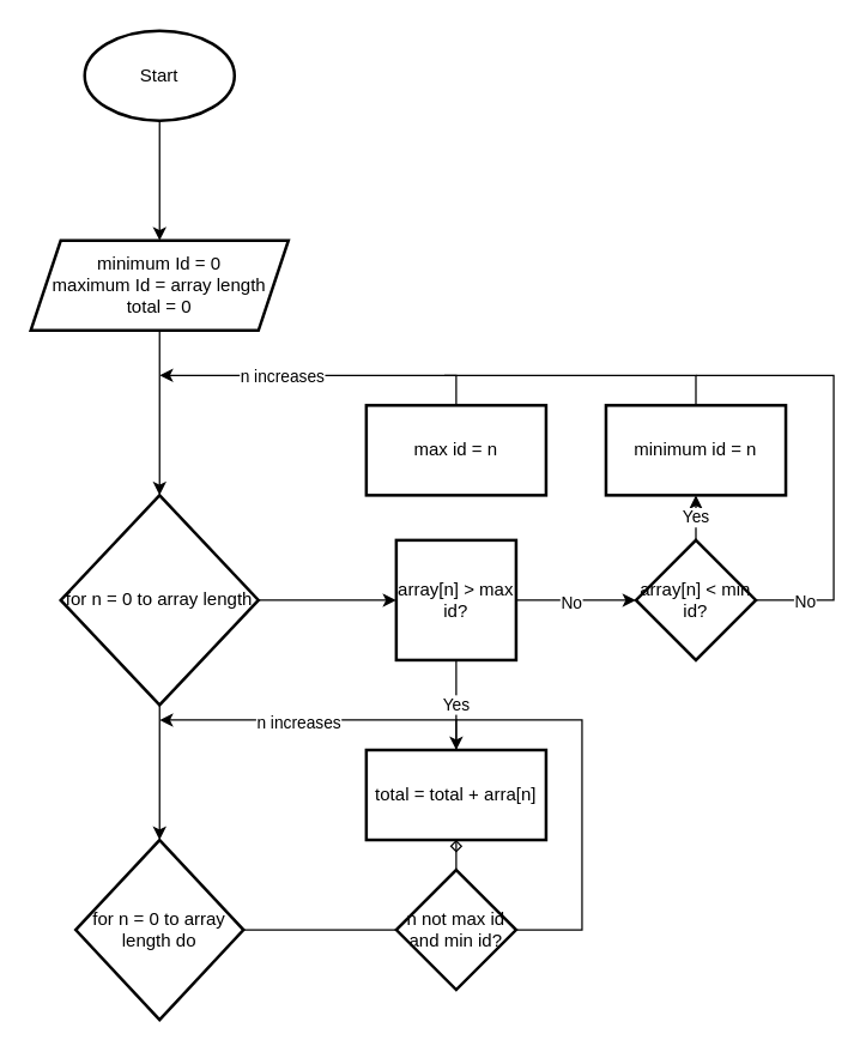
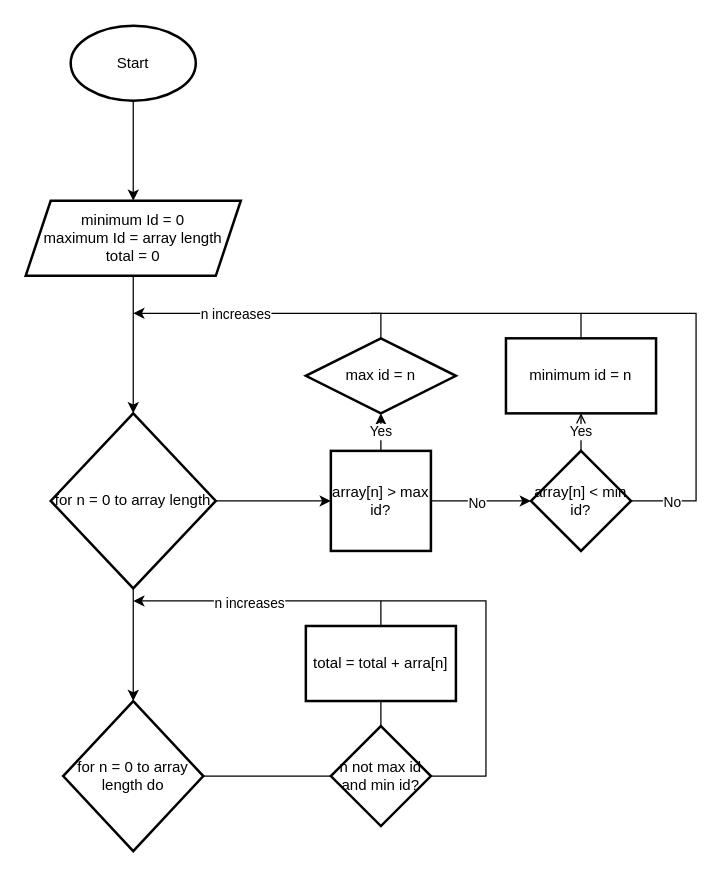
  <mxCell id="0" />
  <mxCell id="1" parent="0" />
  <mxCell id="2" value="" style="edgeStyle=orthogonalEdgeStyle;rounded=0;orthogonalLoop=1;jettySize=auto;html=1;" edge="1" parent="1" source="3" target="5"><mxGeometry relative="1" as="geometry" /></mxCell>
  <mxCell id="3" value="Start" style="strokeWidth=2;html=1;shape=mxgraph.flowchart.start_1;whiteSpace=wrap;" vertex="1" parent="1"><mxGeometry x="56" y="20" width="100" height="60" as="geometry" /></mxCell>
  <mxCell id="4" value="" style="edgeStyle=orthogonalEdgeStyle;rounded=0;orthogonalLoop=1;jettySize=auto;html=1;" edge="1" parent="1" source="5" target="8"><mxGeometry relative="1" as="geometry" /></mxCell>
  <mxCell id="5" value="minimum Id = 0&lt;br&gt;maximum Id = array length&lt;br&gt;total = 0" style="shape=parallelogram;perimeter=parallelogramPerimeter;whiteSpace=wrap;html=1;fixedSize=1;strokeWidth=2;" vertex="1" parent="1"><mxGeometry x="20" y="160" width="172" height="60" as="geometry" /></mxCell>
  <mxCell id="6" value="" style="edgeStyle=orthogonalEdgeStyle;rounded=0;orthogonalLoop=1;jettySize=auto;html=1;" edge="1" parent="1" source="8" target="12"><mxGeometry relative="1" as="geometry" /></mxCell>
  <mxCell id="7" value="" style="edgeStyle=orthogonalEdgeStyle;rounded=0;orthogonalLoop=1;jettySize=auto;html=1;endArrow=classic;endFill=1;strokeWidth=1;" edge="1" parent="1" source="8" target="23"><mxGeometry relative="1" as="geometry" /></mxCell>
  <mxCell id="8" value="for n = 0 to array length" style="rhombus;whiteSpace=wrap;html=1;strokeWidth=2;" vertex="1" parent="1"><mxGeometry x="40" y="330" width="132" height="140" as="geometry" /></mxCell>
  <mxCell id="9" value="" style="edgeStyle=orthogonalEdgeStyle;rounded=0;orthogonalLoop=1;jettySize=auto;html=1;" edge="1" parent="1" source="12" target="16"><mxGeometry relative="1" as="geometry" /></mxCell>
  <mxCell id="10" value="No" style="edgeLabel;html=1;align=center;verticalAlign=middle;resizable=0;points=[];" vertex="1" connectable="0" parent="9"><mxGeometry x="-0.1" y="-1" relative="1" as="geometry"><mxPoint as="offset" /></mxGeometry></mxCell>
- <mxCell id="11" value="Yes" style="edgeStyle=orthogonalEdgeStyle;rounded=0;orthogonalLoop=1;jettySize=auto;html=1;" edge="1" parent="1" source="12" target="29"><mxGeometry relative="1" as="geometry" /></mxCell>
+ <mxCell id="11" value="Yes" style="edgeStyle=orthogonalEdgeStyle;rounded=0;orthogonalLoop=1;jettySize=auto;html=1;" edge="1" parent="1" source="12" target="19"><mxGeometry relative="1" as="geometry" /></mxCell>
  <mxCell id="12" value="array[n] &amp;gt; max id?" style="whiteSpace=wrap;html=1;strokeWidth=2;rounded=0;" vertex="1" parent="1"><mxGeometry x="264" y="360" width="80" height="80" as="geometry" /></mxCell>
- <mxCell id="13" value="Yes" style="edgeStyle=orthogonalEdgeStyle;rounded=0;orthogonalLoop=1;jettySize=auto;html=1;" edge="1" parent="1" source="16" target="21"><mxGeometry relative="1" as="geometry" /></mxCell>
+ <mxCell id="13" value="Yes" style="edgeStyle=orthogonalEdgeStyle;rounded=0;orthogonalLoop=1;jettySize=auto;html=1;endArrow=open;" edge="1" parent="1" source="16" target="21"><mxGeometry relative="1" as="geometry" /></mxCell>
  <mxCell id="14" style="edgeStyle=orthogonalEdgeStyle;rounded=0;orthogonalLoop=1;jettySize=auto;html=1;exitX=1;exitY=0.5;exitDx=0;exitDy=0;endArrow=none;endFill=0;strokeWidth=1;" edge="1" parent="1" source="16"><mxGeometry relative="1" as="geometry"><mxPoint x="464" y="250" as="targetPoint" /><Array as="points"><mxPoint x="556" y="400" /><mxPoint x="556" y="250" /></Array></mxGeometry></mxCell>
  <mxCell id="15" value="No" style="edgeLabel;html=1;align=center;verticalAlign=middle;resizable=0;points=[];" vertex="1" connectable="0" parent="14"><mxGeometry x="-0.785" relative="1" as="geometry"><mxPoint as="offset" /></mxGeometry></mxCell>
  <mxCell id="16" value="array[n] &amp;lt; min id?" style="rhombus;whiteSpace=wrap;html=1;strokeWidth=2;" vertex="1" parent="1"><mxGeometry x="424" y="360" width="80" height="80" as="geometry" /></mxCell>
  <mxCell id="17" style="edgeStyle=orthogonalEdgeStyle;rounded=0;orthogonalLoop=1;jettySize=auto;html=1;exitX=0.5;exitY=0;exitDx=0;exitDy=0;endArrow=classic;endFill=1;strokeWidth=1;" edge="1" parent="1" source="19"><mxGeometry relative="1" as="geometry"><mxPoint x="106" y="250" as="targetPoint" /><Array as="points"><mxPoint x="304" y="250" /></Array></mxGeometry></mxCell>
  <mxCell id="18" value="n increases" style="edgeLabel;html=1;align=center;verticalAlign=middle;resizable=0;points=[];" vertex="1" connectable="0" parent="17"><mxGeometry x="0.254" y="1" relative="1" as="geometry"><mxPoint y="-1" as="offset" /></mxGeometry></mxCell>
- <mxCell id="19" value="max id = n" style="whiteSpace=wrap;html=1;strokeWidth=2;" vertex="1" parent="1"><mxGeometry x="244" y="270" width="120" height="60" as="geometry" /></mxCell>
+ <mxCell id="19" value="max id = n" style="rhombus;whiteSpace=wrap;html=1;strokeWidth=2;" vertex="1" parent="1"><mxGeometry x="244" y="270" width="120" height="60" as="geometry" /></mxCell>
  <mxCell id="20" style="edgeStyle=orthogonalEdgeStyle;rounded=0;orthogonalLoop=1;jettySize=auto;html=1;exitX=0.5;exitY=0;exitDx=0;exitDy=0;endArrow=none;endFill=0;" edge="1" parent="1" source="21"><mxGeometry relative="1" as="geometry"><mxPoint x="296" y="250" as="targetPoint" /><Array as="points"><mxPoint x="464" y="250" /></Array></mxGeometry></mxCell>
  <mxCell id="21" value="minimum id = n" style="whiteSpace=wrap;html=1;strokeWidth=2;" vertex="1" parent="1"><mxGeometry x="404" y="270" width="120" height="60" as="geometry" /></mxCell>
  <mxCell id="22" value="" style="edgeStyle=orthogonalEdgeStyle;rounded=0;orthogonalLoop=1;jettySize=auto;html=1;endArrow=none;endFill=0;strokeWidth=1;" edge="1" parent="1" source="23" target="26"><mxGeometry relative="1" as="geometry" /></mxCell>
  <mxCell id="23" value="for n = 0 to array length do" style="rhombus;whiteSpace=wrap;html=1;strokeWidth=2;" vertex="1" parent="1"><mxGeometry x="50" y="560" width="112" height="120" as="geometry" /></mxCell>
- <mxCell id="24" value="" style="edgeStyle=orthogonalEdgeStyle;rounded=0;orthogonalLoop=1;jettySize=auto;html=1;endArrow=diamond;endFill=0;strokeWidth=1;" edge="1" parent="1" source="26" target="29"><mxGeometry relative="1" as="geometry" /></mxCell>
+ <mxCell id="24" value="" style="edgeStyle=orthogonalEdgeStyle;rounded=0;orthogonalLoop=1;jettySize=auto;html=1;endArrow=none;endFill=0;strokeWidth=1;" edge="1" parent="1" source="26" target="29"><mxGeometry relative="1" as="geometry" /></mxCell>
  <mxCell id="25" style="edgeStyle=orthogonalEdgeStyle;rounded=0;orthogonalLoop=1;jettySize=auto;html=1;exitX=1;exitY=0.5;exitDx=0;exitDy=0;endArrow=none;endFill=0;strokeWidth=1;" edge="1" parent="1" source="26"><mxGeometry relative="1" as="geometry"><mxPoint x="304" y="480" as="targetPoint" /><Array as="points"><mxPoint x="388" y="620" /><mxPoint x="388" y="480" /></Array></mxGeometry></mxCell>
  <mxCell id="26" value="n not max id and min id?" style="rhombus;whiteSpace=wrap;html=1;strokeWidth=2;" vertex="1" parent="1"><mxGeometry x="264" y="580" width="80" height="80" as="geometry" /></mxCell>
  <mxCell id="27" style="edgeStyle=orthogonalEdgeStyle;rounded=0;orthogonalLoop=1;jettySize=auto;html=1;exitX=0.5;exitY=0;exitDx=0;exitDy=0;endArrow=classic;endFill=1;strokeWidth=1;" edge="1" parent="1" source="29"><mxGeometry relative="1" as="geometry"><mxPoint x="106" y="480" as="targetPoint" /><Array as="points"><mxPoint x="304" y="480" /></Array></mxGeometry></mxCell>
  <mxCell id="28" value="n increases" style="edgeLabel;html=1;align=center;verticalAlign=middle;resizable=0;points=[];" vertex="1" connectable="0" parent="27"><mxGeometry x="0.152" y="1" relative="1" as="geometry"><mxPoint as="offset" /></mxGeometry></mxCell>
  <mxCell id="29" value="total = total + arra[n]" style="whiteSpace=wrap;html=1;strokeWidth=2;" vertex="1" parent="1"><mxGeometry x="244" y="500" width="120" height="60" as="geometry" /></mxCell>
